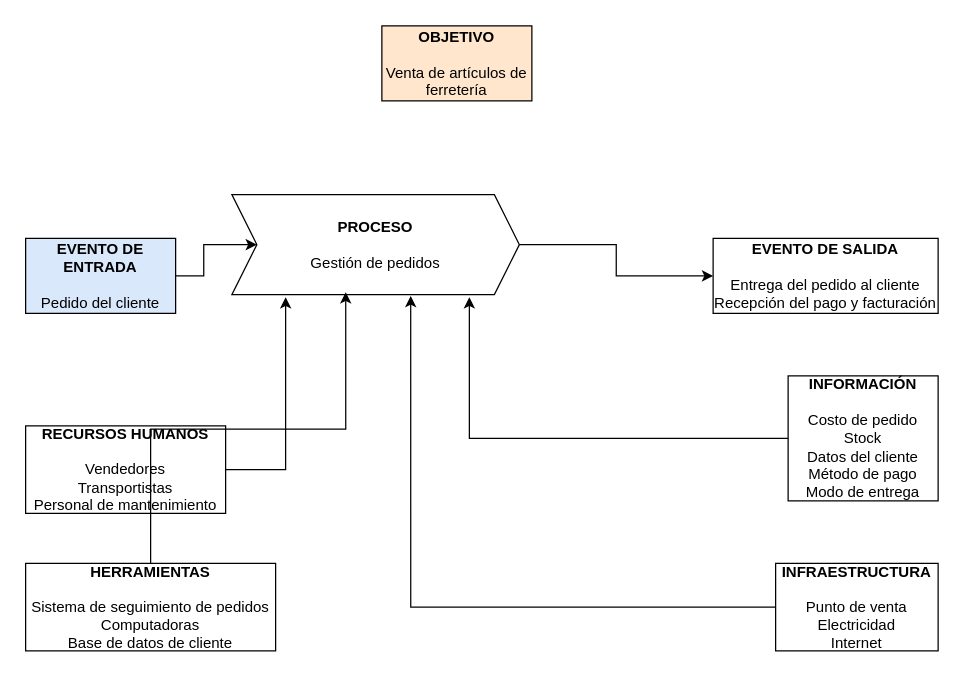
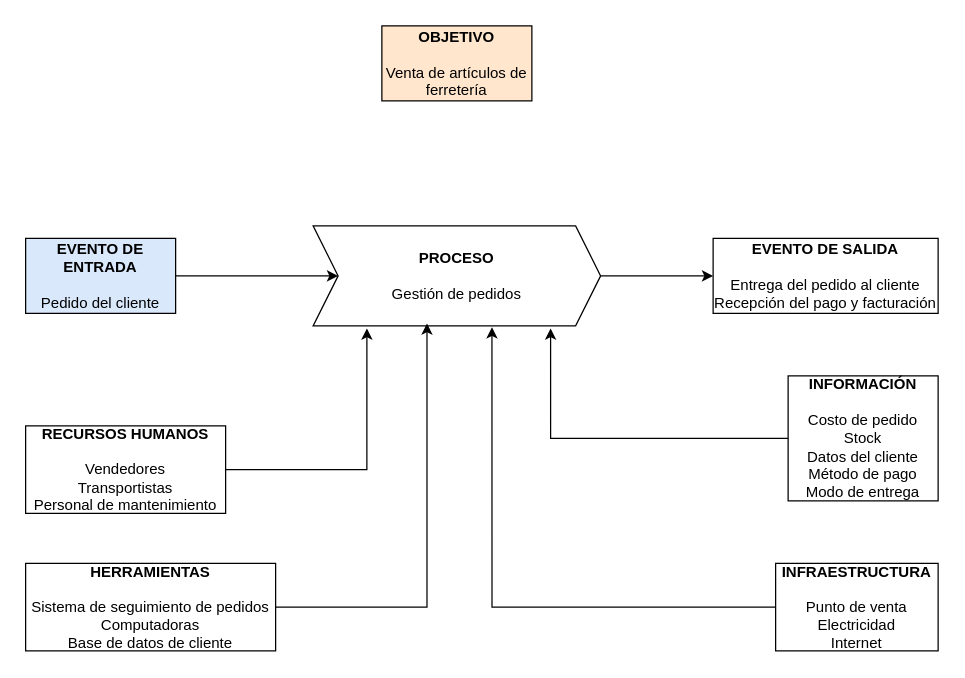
  <mxCell id="0" />
  <mxCell id="1" parent="0" />
  <mxCell id="2" style="edgeStyle=orthogonalEdgeStyle;rounded=0;orthogonalLoop=1;jettySize=auto;html=1;exitX=1;exitY=0.5;exitDx=0;exitDy=0;entryX=0;entryY=0.5;entryDx=0;entryDy=0;" edge="1" parent="1" source="3" target="6"><mxGeometry relative="1" as="geometry" /></mxCell>
- <mxCell id="3" value="&lt;font style=&quot;vertical-align: inherit;&quot;&gt;&lt;font style=&quot;vertical-align: inherit;&quot;&gt;&lt;font style=&quot;vertical-align: inherit;&quot;&gt;&lt;font style=&quot;vertical-align: inherit;&quot;&gt;&lt;font style=&quot;vertical-align: inherit;&quot;&gt;&lt;font style=&quot;vertical-align: inherit;&quot;&gt;&lt;b&gt;&lt;font style=&quot;vertical-align: inherit;&quot;&gt;&lt;font style=&quot;vertical-align: inherit;&quot;&gt;PROCESO&lt;/font&gt;&lt;/font&gt;&lt;/b&gt;&lt;br&gt;&lt;br&gt;&lt;font style=&quot;vertical-align: inherit;&quot;&gt;&lt;font style=&quot;vertical-align: inherit;&quot;&gt; Gestión de pedidos&lt;/font&gt;&lt;/font&gt;&lt;/font&gt;&lt;/font&gt;&lt;/font&gt;&lt;/font&gt;&lt;/font&gt;&lt;/font&gt;" style="shape=step;perimeter=stepPerimeter;whiteSpace=wrap;html=1;fixedSize=1;" vertex="1" parent="1"><mxGeometry x="185" y="155" width="230" height="80" as="geometry" /></mxCell>
+ <mxCell id="3" value="&lt;font style=&quot;vertical-align: inherit;&quot;&gt;&lt;font style=&quot;vertical-align: inherit;&quot;&gt;&lt;font style=&quot;vertical-align: inherit;&quot;&gt;&lt;font style=&quot;vertical-align: inherit;&quot;&gt;&lt;font style=&quot;vertical-align: inherit;&quot;&gt;&lt;font style=&quot;vertical-align: inherit;&quot;&gt;&lt;b&gt;&lt;font style=&quot;vertical-align: inherit;&quot;&gt;&lt;font style=&quot;vertical-align: inherit;&quot;&gt;PROCESO&lt;/font&gt;&lt;/font&gt;&lt;/b&gt;&lt;br&gt;&lt;br&gt;&lt;font style=&quot;vertical-align: inherit;&quot;&gt;&lt;font style=&quot;vertical-align: inherit;&quot;&gt; Gestión de pedidos&lt;/font&gt;&lt;/font&gt;&lt;/font&gt;&lt;/font&gt;&lt;/font&gt;&lt;/font&gt;&lt;/font&gt;&lt;/font&gt;" style="shape=step;perimeter=stepPerimeter;whiteSpace=wrap;html=1;fixedSize=1;" vertex="1" parent="1"><mxGeometry x="250" y="180" width="230" height="80" as="geometry" /></mxCell>
  <mxCell id="4" style="edgeStyle=orthogonalEdgeStyle;rounded=0;orthogonalLoop=1;jettySize=auto;html=1;" edge="1" parent="1" source="5" target="3"><mxGeometry relative="1" as="geometry" /></mxCell>
  <mxCell id="5" value="&lt;font style=&quot;vertical-align: inherit;&quot;&gt;&lt;font style=&quot;vertical-align: inherit;&quot;&gt;&lt;b&gt;&lt;font style=&quot;vertical-align: inherit;&quot;&gt;&lt;font style=&quot;vertical-align: inherit;&quot;&gt;EVENTO DE ENTRADA&lt;/font&gt;&lt;/font&gt;&lt;br&gt;&lt;/b&gt;&lt;br&gt;&lt;font style=&quot;vertical-align: inherit;&quot;&gt;&lt;font style=&quot;vertical-align: inherit;&quot;&gt;Pedido del cliente&lt;/font&gt;&lt;/font&gt;&lt;br&gt;&lt;/font&gt;&lt;/font&gt;" style="rounded=0;whiteSpace=wrap;html=1;fillColor=#dae8fc;" vertex="1" parent="1"><mxGeometry x="20" y="190" width="120" height="60" as="geometry" /></mxCell>
  <mxCell id="6" value="&lt;font style=&quot;vertical-align: inherit;&quot;&gt;&lt;font style=&quot;vertical-align: inherit;&quot;&gt;&lt;b&gt;EVENTO DE SALIDA&lt;/b&gt;&lt;br&gt;&lt;br&gt;Entrega del pedido al cliente&lt;br&gt;Recepción del pago y facturación&lt;br&gt;&lt;/font&gt;&lt;/font&gt;" style="rounded=0;whiteSpace=wrap;html=1;" vertex="1" parent="1"><mxGeometry x="570" y="190" width="180" height="60" as="geometry" /></mxCell>
  <mxCell id="7" value="&lt;font style=&quot;vertical-align: inherit;&quot;&gt;&lt;font style=&quot;vertical-align: inherit;&quot;&gt;&lt;b&gt;OBJETIVO&lt;/b&gt;&lt;br&gt;&lt;br&gt;Venta de artículos de ferretería&lt;br&gt;&lt;/font&gt;&lt;/font&gt;" style="rounded=0;whiteSpace=wrap;html=1;fillColor=#ffe6cc;" vertex="1" parent="1"><mxGeometry x="305" y="20" width="120" height="60" as="geometry" /></mxCell>
  <mxCell id="8" value="&lt;b&gt;RECURSOS HUMANOS&lt;/b&gt;&lt;br&gt;&lt;br&gt;Vendedores&lt;br&gt;Transportistas&lt;br&gt;Personal de mantenimiento" style="rounded=0;whiteSpace=wrap;html=1;" vertex="1" parent="1"><mxGeometry x="20" y="340" width="160" height="70" as="geometry" /></mxCell>
  <mxCell id="9" value="&lt;b&gt;HERRAMIENTAS&lt;/b&gt;&lt;br&gt;&lt;br&gt;Sistema de seguimiento de pedidos&lt;br&gt;Computadoras&lt;br&gt;Base de datos de cliente" style="rounded=0;whiteSpace=wrap;html=1;" vertex="1" parent="1"><mxGeometry x="20" y="450" width="200" height="70" as="geometry" /></mxCell>
  <mxCell id="10" value="&lt;b&gt;INFORMACIÓN&lt;/b&gt;&lt;br&gt;&lt;br&gt;Costo de pedido&lt;br&gt;Stock&lt;br&gt;Datos del cliente&lt;br&gt;Método de pago&lt;br&gt;Modo de entrega" style="rounded=0;whiteSpace=wrap;html=1;" vertex="1" parent="1"><mxGeometry x="630" y="300" width="120" height="100" as="geometry" /></mxCell>
  <mxCell id="11" value="&lt;b&gt;INFRAESTRUCTURA&lt;/b&gt;&lt;br&gt;&lt;br&gt;Punto de venta&lt;br&gt;Electricidad&lt;br&gt;Internet" style="rounded=0;whiteSpace=wrap;html=1;" vertex="1" parent="1"><mxGeometry x="620" y="450" width="130" height="70" as="geometry" /></mxCell>
  <mxCell id="12" style="edgeStyle=orthogonalEdgeStyle;rounded=0;orthogonalLoop=1;jettySize=auto;html=1;entryX=0.187;entryY=1.025;entryDx=0;entryDy=0;entryPerimeter=0;" edge="1" parent="1" source="8" target="3"><mxGeometry relative="1" as="geometry" /></mxCell>
  <mxCell id="13" style="edgeStyle=orthogonalEdgeStyle;rounded=0;orthogonalLoop=1;jettySize=auto;html=1;entryX=0.396;entryY=0.975;entryDx=0;entryDy=0;entryPerimeter=0;" edge="1" parent="1" source="9" target="3"><mxGeometry relative="1" as="geometry" /></mxCell>
  <mxCell id="14" style="edgeStyle=orthogonalEdgeStyle;rounded=0;orthogonalLoop=1;jettySize=auto;html=1;entryX=0.622;entryY=1.013;entryDx=0;entryDy=0;entryPerimeter=0;" edge="1" parent="1" source="11" target="3"><mxGeometry relative="1" as="geometry" /></mxCell>
  <mxCell id="15" style="edgeStyle=orthogonalEdgeStyle;rounded=0;orthogonalLoop=1;jettySize=auto;html=1;entryX=0.826;entryY=1.025;entryDx=0;entryDy=0;entryPerimeter=0;" edge="1" parent="1" source="10" target="3"><mxGeometry relative="1" as="geometry" /></mxCell>
